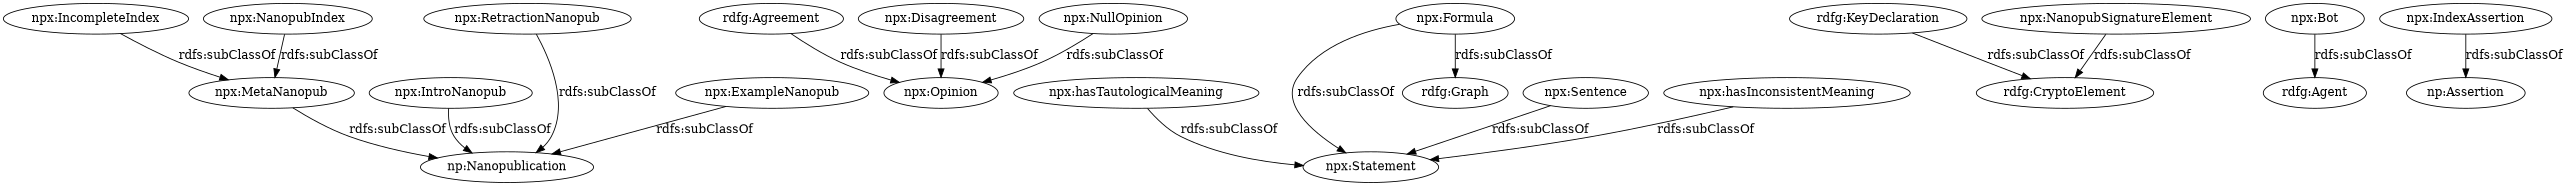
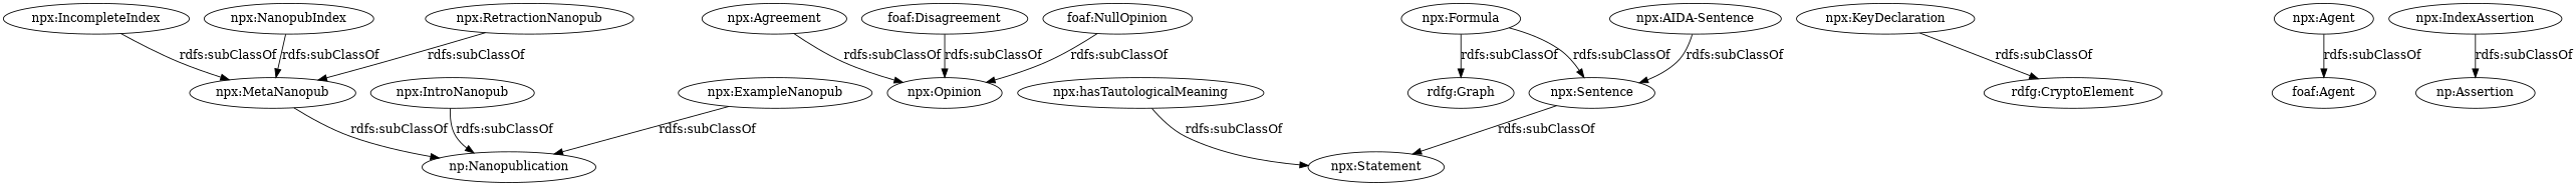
  digraph {
    rankdir=TB
    "npx:IncompleteIndex"
    "npx:MetaNanopub"
    "npx:IntroNanopub"
    "np:Nanopublication"
    "npx:NanopubIndex"
-   "npx:Agreement" [label="rdfg:Agreement"]
+   "npx:Agreement"
    "npx:Opinion"
    "npx:Sentence"
    "npx:Statement"
    "npx:RetractionNanopub"
-   "npx:Disagreement"
+   "npx:Disagreement" [label="foaf:Disagreement"]
    "npx:ExampleNanopub"
-   "npx:NullOpinion"
+   "npx:NullOpinion" [label="foaf:NullOpinion"]
    "npx:hasTautologicalMeaning"
    "npx:Formula"
    "rdfg:Graph"
    n17 [label="rdfg:CryptoElement"]
-   "npx:KeyDeclaration" [label="rdfg:KeyDeclaration"]
-   "npx:NanopubSignatureElement"
-   "npx:Bot"
-   "foaf:Agent" [label="rdfg:Agent"]
-   "npx:hasInconsistentMeaning"
+   "npx:KeyDeclaration"
+   "npx:Bot" [label="npx:Agent"]
+   "foaf:Agent"
    "npx:IndexAssertion"
    "np:Assertion"
+   "npx:AIDA-Sentence"
    "npx:IncompleteIndex" -> "npx:MetaNanopub" [label="rdfs:subClassOf"]
    "npx:MetaNanopub" -> "np:Nanopublication" [label="rdfs:subClassOf"]
    "npx:IntroNanopub" -> "np:Nanopublication" [label="rdfs:subClassOf"]
    "npx:NanopubIndex" -> "npx:MetaNanopub" [label="rdfs:subClassOf"]
    "npx:Agreement" -> "npx:Opinion" [label="rdfs:subClassOf"]
    "npx:Sentence" -> "npx:Statement" [label="rdfs:subClassOf"]
-   "npx:RetractionNanopub" -> "np:Nanopublication" [label="rdfs:subClassOf"]
+   "npx:RetractionNanopub" -> "npx:MetaNanopub" [label="rdfs:subClassOf"]
    "npx:Disagreement" -> "npx:Opinion" [label="rdfs:subClassOf"]
    "npx:ExampleNanopub" -> "np:Nanopublication" [label="rdfs:subClassOf"]
    "npx:NullOpinion" -> "npx:Opinion" [label="rdfs:subClassOf"]
    "npx:hasTautologicalMeaning" -> "npx:Statement" [label="rdfs:subClassOf"]
-   "npx:Formula" -> "npx:Statement" [label="rdfs:subClassOf"]
+   "npx:Formula" -> "npx:Sentence" [label="rdfs:subClassOf"]
    "npx:Formula" -> "rdfg:Graph" [label="rdfs:subClassOf"]
    "npx:KeyDeclaration" -> n17 [label="rdfs:subClassOf"]
-   "npx:NanopubSignatureElement" -> n17 [label="rdfs:subClassOf"]
    "npx:Bot" -> "foaf:Agent" [label="rdfs:subClassOf"]
-   "npx:hasInconsistentMeaning" -> "npx:Statement" [label="rdfs:subClassOf"]
    "npx:IndexAssertion" -> "np:Assertion" [label="rdfs:subClassOf"]
+   "npx:AIDA-Sentence" -> "npx:Sentence" [label="rdfs:subClassOf"]
  }
